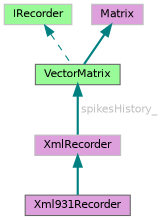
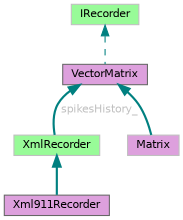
  digraph {
    node [color=grey75 fillcolor=plum fontname=Helvetica fontsize=10 shape=box style=filled]
    edge [color=teal dir=back fontname=Helvetica fontsize=10 labelfontname=Helvetica labelfontsize=10 style=bold]
-   n1 [color=gray40 fontcolor=black height=0.2 label=Xml931Recorder width=0.4]
-   n2 [height=0.2 label=XmlRecorder width=0.4]
+   n1 [color=gray40 fontcolor=black height=0.2 label=Xml911Recorder width=0.4]
+   n2 [fillcolor=palegreen height=0.2 label=XmlRecorder width=0.4]
    n3 [fillcolor=palegreen height=0.2 label=IRecorder width=0.4]
-   n4 [color=gray40 fillcolor=palegreen height=0.2 label=VectorMatrix width=0.4]
+   n4 [color=gray40 height=0.2 label=VectorMatrix width=0.4]
    n5 [height=0.2 label=Matrix width=0.4]
    n2 -> n1
    n3 -> n4 [style=dashed]
    n4 -> n2 [fontcolor=grey label=" spikesHistory_"]
-   n5 -> n4
+   n4 -> n5
  }
